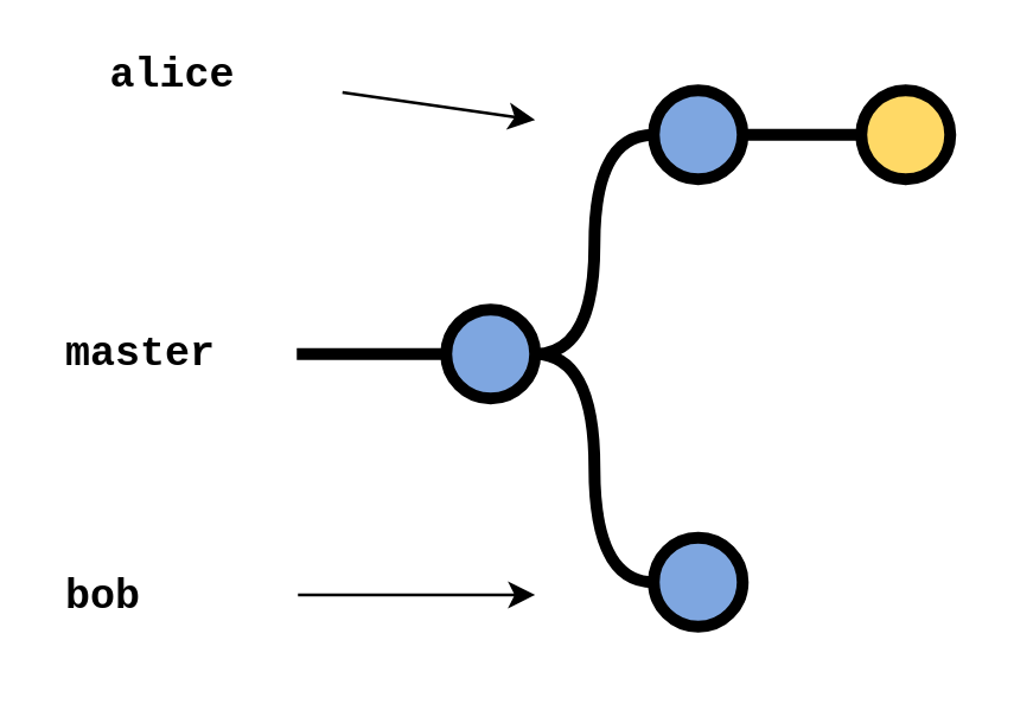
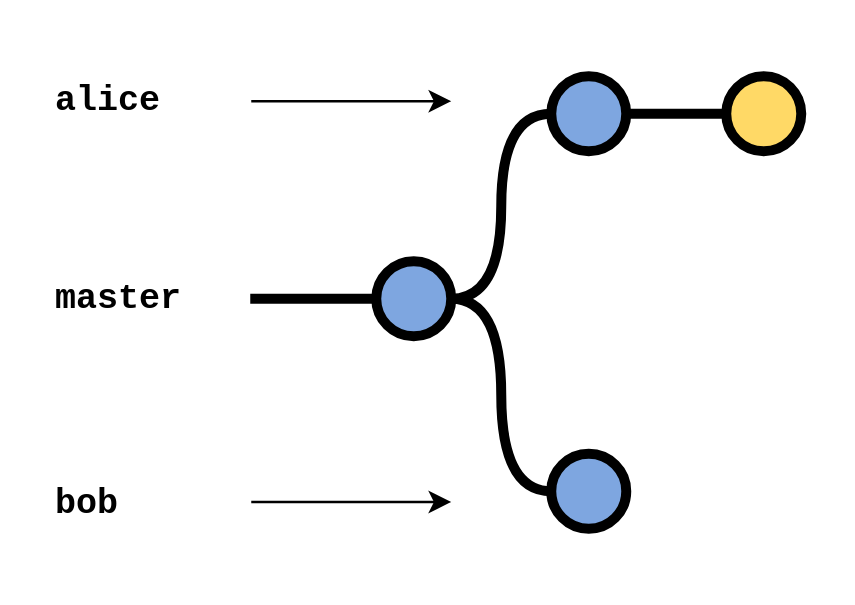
  <mxCell id="0" />
  <mxCell id="1" parent="0" />
  <mxCell id="2" style="edgeStyle=orthogonalEdgeStyle;curved=1;rounded=0;html=1;exitX=1;exitY=0.5;exitPerimeter=0;entryX=0;entryY=0.5;entryPerimeter=0;endArrow=none;endFill=0;jettySize=auto;orthogonalLoop=1;strokeWidth=4;fontSize=15;" parent="1" source="3" target="5" edge="1"><mxGeometry relative="1" as="geometry" /></mxCell>
  <mxCell id="3" value="&lt;br&gt;" style="verticalLabelPosition=bottom;verticalAlign=top;html=1;strokeWidth=4;shape=mxgraph.flowchart.on-page_reference;plain-blue;gradientColor=none;strokeColor=#000000;fillColor=#7EA6E0;" parent="1" vertex="1"><mxGeometry x="150" y="104" width="30" height="30" as="geometry" /></mxCell>
  <mxCell id="4" value="master" style="text;html=1;strokeColor=none;fillColor=none;align=left;verticalAlign=middle;whiteSpace=wrap;overflow=hidden;fontSize=14;fontStyle=1;fontFamily=Courier New;" parent="1" vertex="1"><mxGeometry x="20" y="98" width="80" height="42" as="geometry" /></mxCell>
  <mxCell id="5" value="" style="verticalLabelPosition=bottom;verticalAlign=top;html=1;strokeWidth=4;shape=mxgraph.flowchart.on-page_reference;plain-purple;gradientColor=none;strokeColor=#000000;fillColor=#7EA6E0;" parent="1" vertex="1"><mxGeometry x="220" y="181" width="30" height="30" as="geometry" /></mxCell>
  <mxCell id="6" value="bob" style="text;html=1;strokeColor=none;fillColor=none;align=left;verticalAlign=middle;whiteSpace=wrap;overflow=hidden;fontSize=14;fontStyle=1;fontFamily=Courier New;" parent="1" vertex="1"><mxGeometry x="20" y="181" width="80" height="39" as="geometry" /></mxCell>
  <mxCell id="7" style="edgeStyle=orthogonalEdgeStyle;rounded=0;orthogonalLoop=1;jettySize=auto;html=1;entryX=1;entryY=0.5;entryDx=0;entryDy=0;entryPerimeter=0;endArrow=none;endFill=0;strokeWidth=4;curved=1;" parent="1" source="9" target="3" edge="1"><mxGeometry relative="1" as="geometry" /></mxCell>
  <mxCell id="8" style="edgeStyle=orthogonalEdgeStyle;rounded=0;orthogonalLoop=1;jettySize=auto;html=1;entryX=0;entryY=0.5;entryDx=0;entryDy=0;entryPerimeter=0;endArrow=none;endFill=0;strokeWidth=4;" parent="1" source="9" target="14" edge="1"><mxGeometry relative="1" as="geometry" /></mxCell>
  <mxCell id="9" value="" style="verticalLabelPosition=bottom;verticalAlign=top;html=1;strokeWidth=4;shape=stencil(rZRNb8IwDIZ/TY6b0mRMu04dHIcEh51DcWlESKIkG9u/X4o7aDsqIlqpB3+89WMnignPfSUsEEa1OADhb4SxpX6wYlfHVlCCA11Em0W3wvwzRffYdYW3UASMfQknxUY1//ngzB6OchuaClJX4GSos3xO6GvU1N/Z4HlhtI7VpNG+I+kJW/IIEVLHmvQbIfRxhvifxkfPRvIBArhO9DL9OwYIW0wFztLA6/Hg7rx/bdwCf4wGZ/eB5xMcdfbUu+VL5OZNjx/8Gv9llshfT8E/0+6Yf4rz/89Pnz+Nz/MoGNoHLdVGFPudM596mzINKCWth8HHc3XF9RZgSuMDXbVEpXGQ3ncplcJ9mtjAQPlonNK4/k+ZXw==);plain-purple;gradientColor=none;strokeColor=#000000;fillColor=#7EA6E0;" parent="1" vertex="1"><mxGeometry x="220" y="30" width="30" height="30" as="geometry" /></mxCell>
  <mxCell id="10" value="" style="endArrow=classic;html=1;strokeWidth=1;fontFamily=Courier New;fontColor=#009900;" parent="1" source="11" edge="1"><mxGeometry width="50" height="50" relative="1" as="geometry"><mxPoint x="142.25" y="0" as="sourcePoint" /><mxPoint x="180" y="40" as="targetPoint" /><Array as="points" /></mxGeometry></mxCell>
- <mxCell id="11" value="alice" style="text;html=1;strokeColor=none;fillColor=none;align=left;verticalAlign=middle;whiteSpace=wrap;overflow=hidden;fontSize=14;fontStyle=1;fontFamily=Courier New;" parent="1" vertex="1"><mxGeometry x="35" y="5" width="80" height="40" as="geometry" /></mxCell>
+ <mxCell id="11" value="alice" style="text;html=1;strokeColor=none;fillColor=none;align=left;verticalAlign=middle;whiteSpace=wrap;overflow=hidden;fontSize=14;fontStyle=1;fontFamily=Courier New;" parent="1" vertex="1"><mxGeometry x="20" y="20" width="80" height="40" as="geometry" /></mxCell>
  <mxCell id="12" value="" style="endArrow=classic;html=1;strokeWidth=1;fontFamily=Courier New;fontColor=#009900;" parent="1" edge="1"><mxGeometry width="50" height="50" relative="1" as="geometry"><mxPoint x="100" y="200.3" as="sourcePoint" /><mxPoint x="180" y="200.3" as="targetPoint" /><Array as="points" /></mxGeometry></mxCell>
  <mxCell id="13" value="" style="endArrow=none;html=1;exitX=0.995;exitY=0.5;exitDx=0;exitDy=0;exitPerimeter=0;entryX=0;entryY=0.5;entryDx=0;entryDy=0;entryPerimeter=0;strokeWidth=4;" parent="1" source="4" target="3" edge="1"><mxGeometry width="50" height="50" relative="1" as="geometry"><mxPoint x="90" y="170" as="sourcePoint" /><mxPoint x="140" y="120" as="targetPoint" /></mxGeometry></mxCell>
  <mxCell id="14" value="" style="verticalLabelPosition=bottom;verticalAlign=top;html=1;strokeWidth=4;shape=mxgraph.flowchart.on-page_reference;plain-blue;gradientColor=none;strokeColor=#000000;fillColor=#FFD966;" parent="1" vertex="1"><mxGeometry x="290" y="30" width="30" height="30" as="geometry" /></mxCell>
